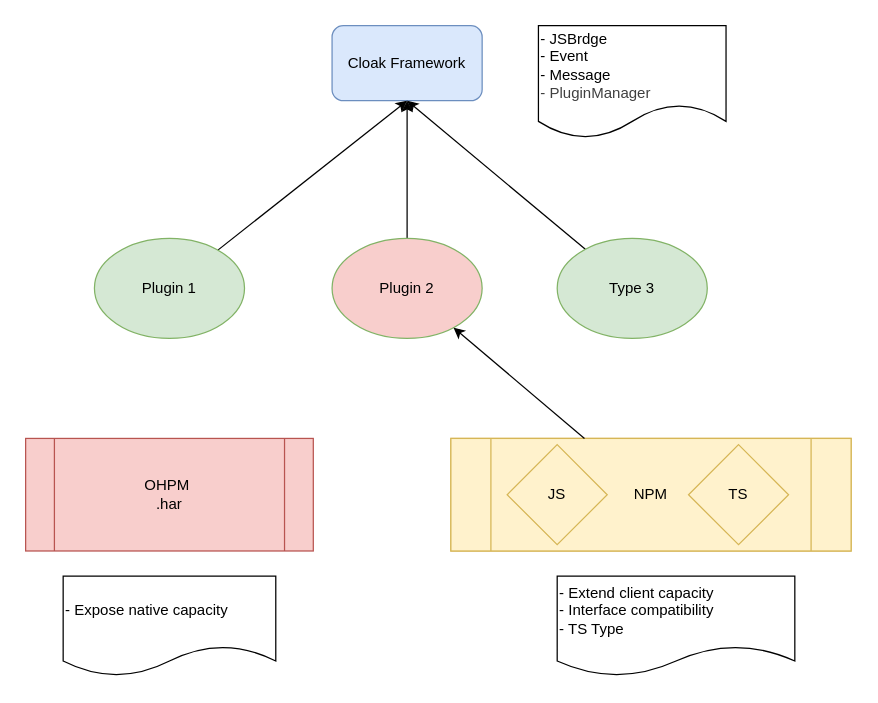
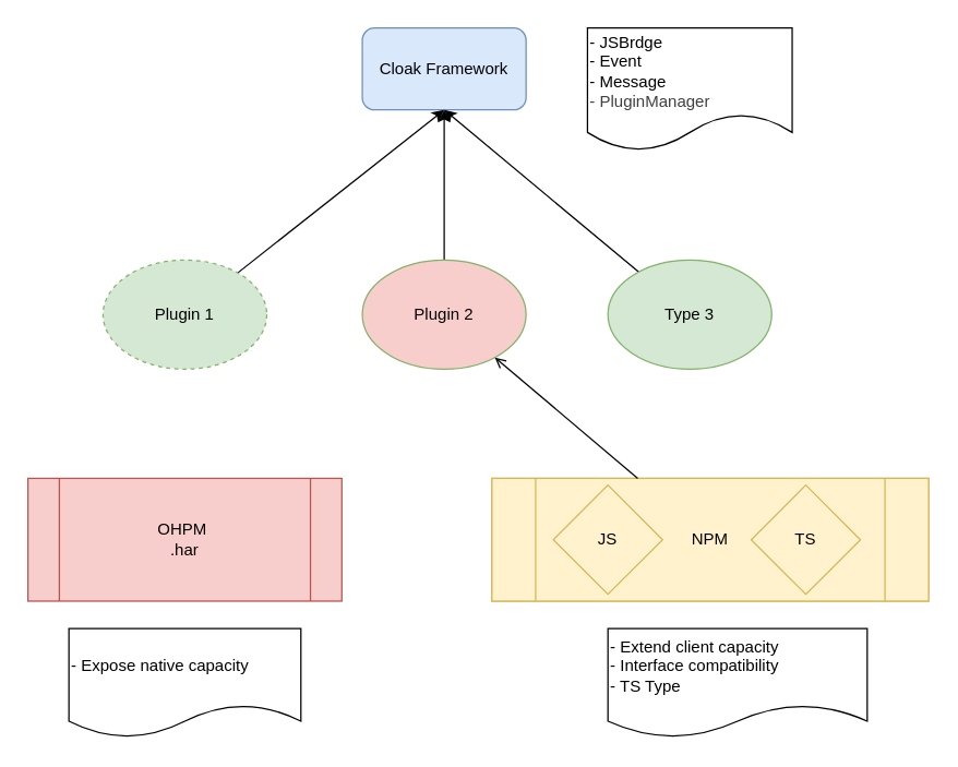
  <mxCell id="0" />
  <mxCell id="1" parent="0" />
  <mxCell id="2" value="Cloak Framework" style="rounded=1;whiteSpace=wrap;html=1;fillColor=#dae8fc;strokeColor=#6c8ebf;" vertex="1" parent="1"><mxGeometry x="265" y="20" width="120" height="60" as="geometry" /></mxCell>
  <mxCell id="3" style="edgeStyle=none;html=1;entryX=0.5;entryY=1;entryDx=0;entryDy=0;" edge="1" parent="1" source="4" target="2"><mxGeometry relative="1" as="geometry" /></mxCell>
- <mxCell id="4" value="Plugin 1" style="ellipse;whiteSpace=wrap;html=1;fillColor=#d5e8d4;strokeColor=#82b366;" vertex="1" parent="1"><mxGeometry x="75" y="190" width="120" height="80" as="geometry" /></mxCell>
+ <mxCell id="4" value="Plugin 1" style="ellipse;whiteSpace=wrap;html=1;fillColor=#d5e8d4;strokeColor=#82b366;dashed=1;" vertex="1" parent="1"><mxGeometry x="75" y="190" width="120" height="80" as="geometry" /></mxCell>
  <mxCell id="5" style="edgeStyle=none;html=1;entryX=0.5;entryY=1;entryDx=0;entryDy=0;" edge="1" parent="1" source="6" target="2"><mxGeometry relative="1" as="geometry" /></mxCell>
  <mxCell id="6" value="Plugin 2" style="ellipse;whiteSpace=wrap;html=1;fillColor=#f8cecc;strokeColor=#82b366;" vertex="1" parent="1"><mxGeometry x="265" y="190" width="120" height="80" as="geometry" /></mxCell>
  <mxCell id="7" style="edgeStyle=none;html=1;entryX=0.5;entryY=1;entryDx=0;entryDy=0;" edge="1" parent="1" source="8" target="2"><mxGeometry relative="1" as="geometry" /></mxCell>
  <mxCell id="8" value="Type 3" style="ellipse;whiteSpace=wrap;html=1;fillColor=#d5e8d4;strokeColor=#82b366;" vertex="1" parent="1"><mxGeometry x="445" y="190" width="120" height="80" as="geometry" /></mxCell>
  <mxCell id="9" value="" style="group;fillColor=#fff2cc;strokeColor=#d6b656;" vertex="1" connectable="0" parent="1"><mxGeometry x="360" y="350" width="320" height="90" as="geometry" /></mxCell>
  <mxCell id="10" value="NPM" style="shape=process;whiteSpace=wrap;html=1;backgroundOutline=1;fillColor=#fff2cc;strokeColor=#d6b656;" vertex="1" parent="9"><mxGeometry width="320" height="90" as="geometry" /></mxCell>
  <mxCell id="11" value="JS" style="rhombus;whiteSpace=wrap;html=1;fillColor=#fff2cc;strokeColor=#d6b656;" vertex="1" parent="9"><mxGeometry x="45" y="5" width="80" height="80" as="geometry" /></mxCell>
  <mxCell id="12" value="TS" style="rhombus;whiteSpace=wrap;html=1;fillColor=#fff2cc;strokeColor=#d6b656;" vertex="1" parent="9"><mxGeometry x="190" y="5" width="80" height="80" as="geometry" /></mxCell>
  <mxCell id="13" value="OHPM&amp;nbsp;&lt;div&gt;.har&lt;/div&gt;" style="shape=process;whiteSpace=wrap;html=1;backgroundOutline=1;fillColor=#f8cecc;strokeColor=#b85450;" vertex="1" parent="1"><mxGeometry x="20" y="350" width="230" height="90" as="geometry" /></mxCell>
- <mxCell id="14" style="edgeStyle=none;html=1;" edge="1" parent="1" source="10" target="6"><mxGeometry relative="1" as="geometry" /></mxCell>
+ <mxCell id="14" style="edgeStyle=none;html=1;endArrow=open;" edge="1" parent="1" source="10" target="6"><mxGeometry relative="1" as="geometry" /></mxCell>
  <mxCell id="15" value="&lt;div&gt;- JSBrdge&lt;/div&gt;&lt;div&gt;- Event&lt;/div&gt;&lt;div&gt;- Message&lt;/div&gt;&lt;div&gt;&lt;span style=&quot;color: rgb(63, 63, 63);&quot;&gt;- PluginManager&lt;/span&gt;&lt;/div&gt;" style="shape=document;whiteSpace=wrap;html=1;boundedLbl=1;align=left;" vertex="1" parent="1"><mxGeometry x="430" y="20" width="150" height="90" as="geometry" /></mxCell>
  <mxCell id="16" value="&lt;div&gt;- Expose native capacity&lt;/div&gt;" style="shape=document;whiteSpace=wrap;html=1;boundedLbl=1;align=left;" vertex="1" parent="1"><mxGeometry x="50" y="460" width="170" height="80" as="geometry" /></mxCell>
  <mxCell id="17" value="&lt;div&gt;- Extend client capacity&lt;/div&gt;&lt;div&gt;- Interface compatibility&lt;/div&gt;&lt;div&gt;&lt;font color=&quot;#000000&quot;&gt;- TS Type&lt;/font&gt;&lt;/div&gt;" style="shape=document;whiteSpace=wrap;html=1;boundedLbl=1;align=left;verticalAlign=middle;" vertex="1" parent="1"><mxGeometry x="445" y="460" width="190" height="80" as="geometry" /></mxCell>
